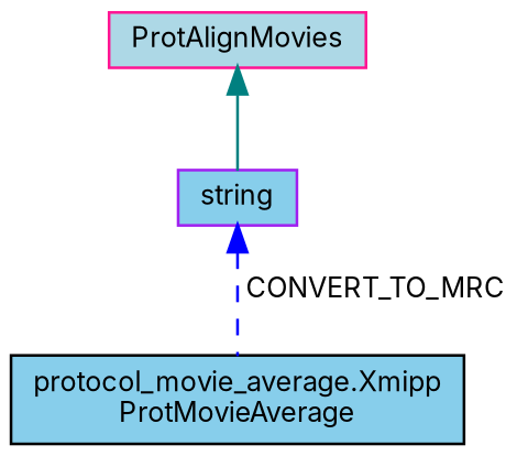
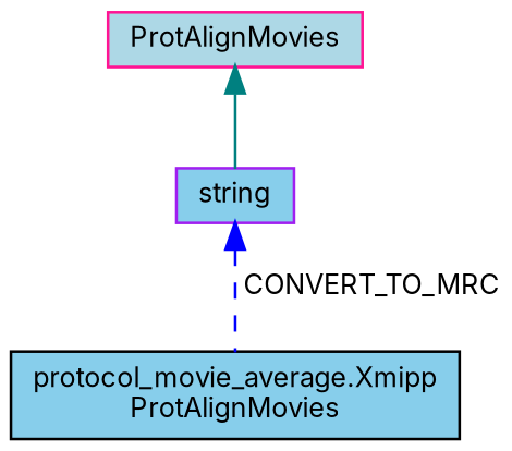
  digraph {
    fontname=Inter
    node [fillcolor=skyblue fontname=Inter fontsize=10 shape=record style=filled]
    edge [dir=back fontname=Inter fontsize=10 labelfontname=Helvetica labelfontsize=10]
-   n1 [color=black fontcolor=black height=0.2 label="protocol_movie_average.Xmipp\lProtMovieAverage" width=0.4]
+   n1 [color=black fontcolor=black height=0.2 label="protocol_movie_average.Xmipp\lProtAlignMovies" width=0.4]
    n2 [color=deeppink fillcolor=lightblue height=0.2 label=ProtAlignMovies width=0.4]
    n3 [color=purple height=0.2 label=string width=0.4]
    n2 -> n3 [color=teal style=solid]
    n3 -> n1 [color=blue label=" CONVERT_TO_MRC" style=dashed]
  }
